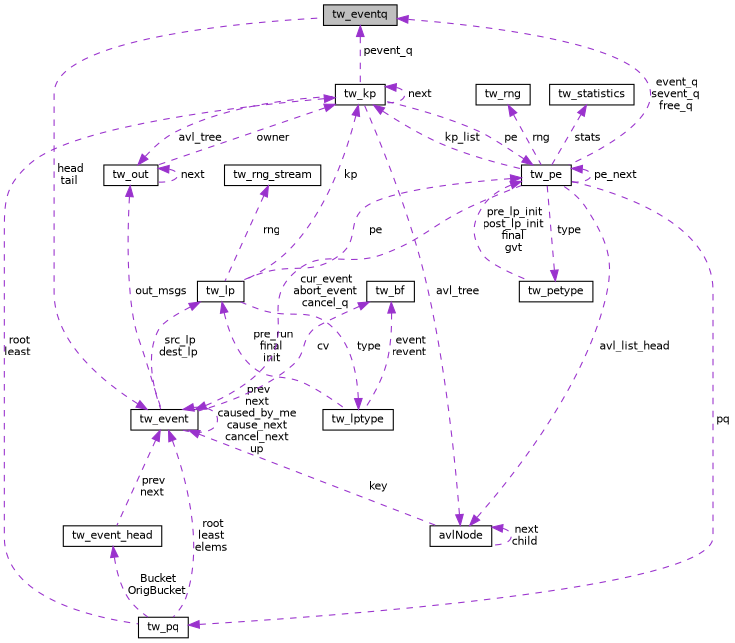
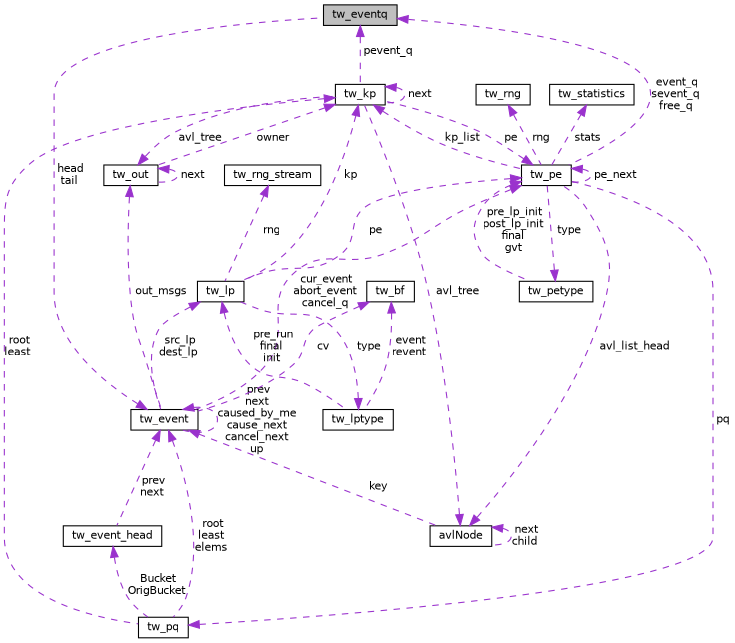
  digraph {
    node [color=black fillcolor=white fontname=Helvetica fontsize=10 shape=record style=filled]
    edge [color=darkorchid3 dir=back fontname=Helvetica fontsize=10 labelfontname=Helvetica labelfontsize=10 style=dashed]
    n1 [fillcolor=grey75 fontcolor=black height=0.2 label=tw_eventq width=0.4]
    n2 [height=0.2 label=tw_kp width=0.4]
    n3 [height=0.2 label=tw_pe width=0.4]
    n4 [height=0.2 label=tw_pq width=0.4]
    n5 [height=0.2 label=tw_out width=0.4]
    n6 [height=0.2 label=tw_lp width=0.4]
    n7 [height=0.2 label=tw_petype width=0.4]
    n8 [height=0.2 label=tw_event width=0.4]
    n9 [height=0.2 label=avlNode width=0.4]
    n10 [height=0.2 label=tw_event_head width=0.4]
    n11 [height=0.2 label=tw_lptype width=0.4]
    n12 [height=0.2 label=tw_statistics width=0.4]
    n13 [height=0.2 label=tw_rng width=0.4]
    n14 [height=0.2 label=tw_rng_stream width=0.4]
    n15 [height=0.2 label=tw_bf width=0.4]
    n1 -> n2 [label=" pevent_q"]
    n1 -> n3 [label=" event_q\nsevent_q\nfree_q"]
    n2 -> n2 [label=" next"]
    n2 -> n3 [label=" kp_list"]
    n2 -> n4 [label=" root\nleast"]
    n2 -> n5 [label=" owner"]
    n2 -> n6 [label=" kp"]
    n3 -> n2 [label=" pe"]
    n3 -> n3 [label=" pe_next"]
    n3 -> n6 [label=" pe"]
    n3 -> n7 [label=" pre_lp_init\npost_lp_init\nfinal\ngvt"]
    n4 -> n3 [label=" pq"]
    n5 -> n2 [label=" avl_tree"]
    n5 -> n5 [label=" next"]
    n5 -> n8 [label=" out_msgs"]
    n6 -> n8 [label=" src_lp\ndest_lp"]
    n6 -> n11 [label=" pre_run\nfinal\ninit"]
    n7 -> n3 [label=" type"]
    n8 -> n1 [label=" head\ntail"]
-   n8 -> n3 [label=" cur_event\nabort_event\ncancel_q"]
+   n3 -> n8 [label=" cur_event\nabort_event\ncancel_q"]
    n8 -> n4 [label=" root\nleast\nelems"]
    n8 -> n8 [label=" prev\nnext\ncaused_by_me\ncause_next\ncancel_next\nup"]
    n8 -> n9 [label=" key"]
    n8 -> n10 [label=" prev\nnext"]
    n9 -> n2 [label=" avl_tree"]
    n9 -> n3 [label=" avl_list_head"]
    n9 -> n9 [label=" next\nchild"]
    n10 -> n4 [label=" Bucket\nOrigBucket"]
    n11 -> n6 [label=" type"]
    n12 -> n3 [label=" stats"]
    n13 -> n3 [label=" rng"]
    n14 -> n6 [label=" rng"]
    n15 -> n8 [label=" cv"]
    n15 -> n11 [label=" event\nrevent"]
  }
